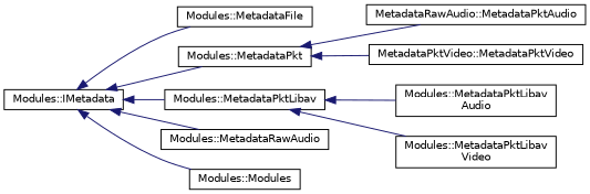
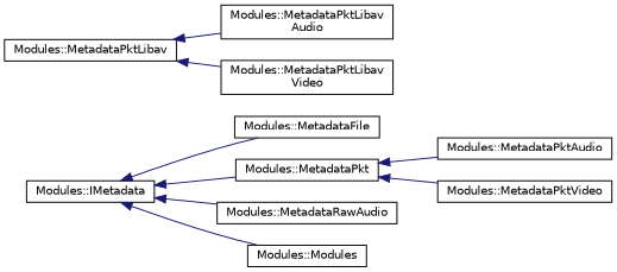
  digraph {
    rankdir=LR
    node [color=black fillcolor=white fontname=Helvetica fontsize=10 shape=record style=filled]
    edge [color=midnightblue dir=back fontname=Helvetica fontsize=10 labelfontname=Helvetica labelfontsize=10 style=solid]
    n1 [height=0.2 label="Modules::IMetadata" width=0.4]
    n2 [height=0.2 label="Modules::MetadataFile" width=0.4]
    n3 [height=0.2 label="Modules::MetadataPkt" width=0.4]
    n4 [height=0.2 label="Modules::MetadataPktLibav" width=0.4]
    n5 [height=0.2 label="Modules::MetadataRawAudio" width=0.4]
    n6 [height=0.2 label="Modules::Modules" width=0.4]
-   n7 [height=0.2 label="MetadataRawAudio::MetadataPktAudio" width=0.4]
-   n8 [height=0.2 label="MetadataPktVideo::MetadataPktVideo" width=0.4]
+   n7 [height=0.2 label="Modules::MetadataPktAudio" width=0.4]
+   n8 [height=0.2 label="Modules::MetadataPktVideo" width=0.4]
    n9 [height=0.2 label="Modules::MetadataPktLibav\lAudio" width=0.4]
    n10 [height=0.2 label="Modules::MetadataPktLibav\lVideo" width=0.4]
    n1 -> n2
    n1 -> n3
-   n1 -> n4
    n1 -> n5
    n1 -> n6
    n3 -> n7
    n3 -> n8
    n4 -> n9
    n4 -> n10
  }
